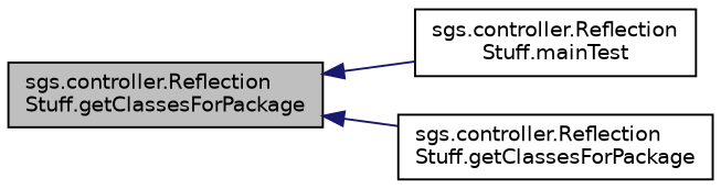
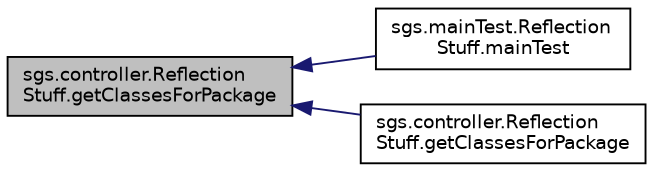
  digraph {
    rankdir=LR
    node [color=black fillcolor=white fontname=Helvetica fontsize=10 shape=record style=filled]
    edge [color=midnightblue dir=back fontname=Helvetica fontsize=10 labelfontname=Helvetica labelfontsize=10 style=solid]
    n1 [fillcolor=grey75 fontcolor=black height=0.2 label="sgs.controller.Reflection\lStuff.getClassesForPackage" width=0.4]
-   n2 [height=0.2 label="sgs.controller.Reflection\lStuff.mainTest" width=0.4]
+   n2 [height=0.2 label="sgs.mainTest.Reflection\lStuff.mainTest" width=0.4]
    n3 [height=0.2 label="sgs.controller.Reflection\lStuff.getClassesForPackage" width=0.4]
    n1 -> n2
    n1 -> n3
  }
